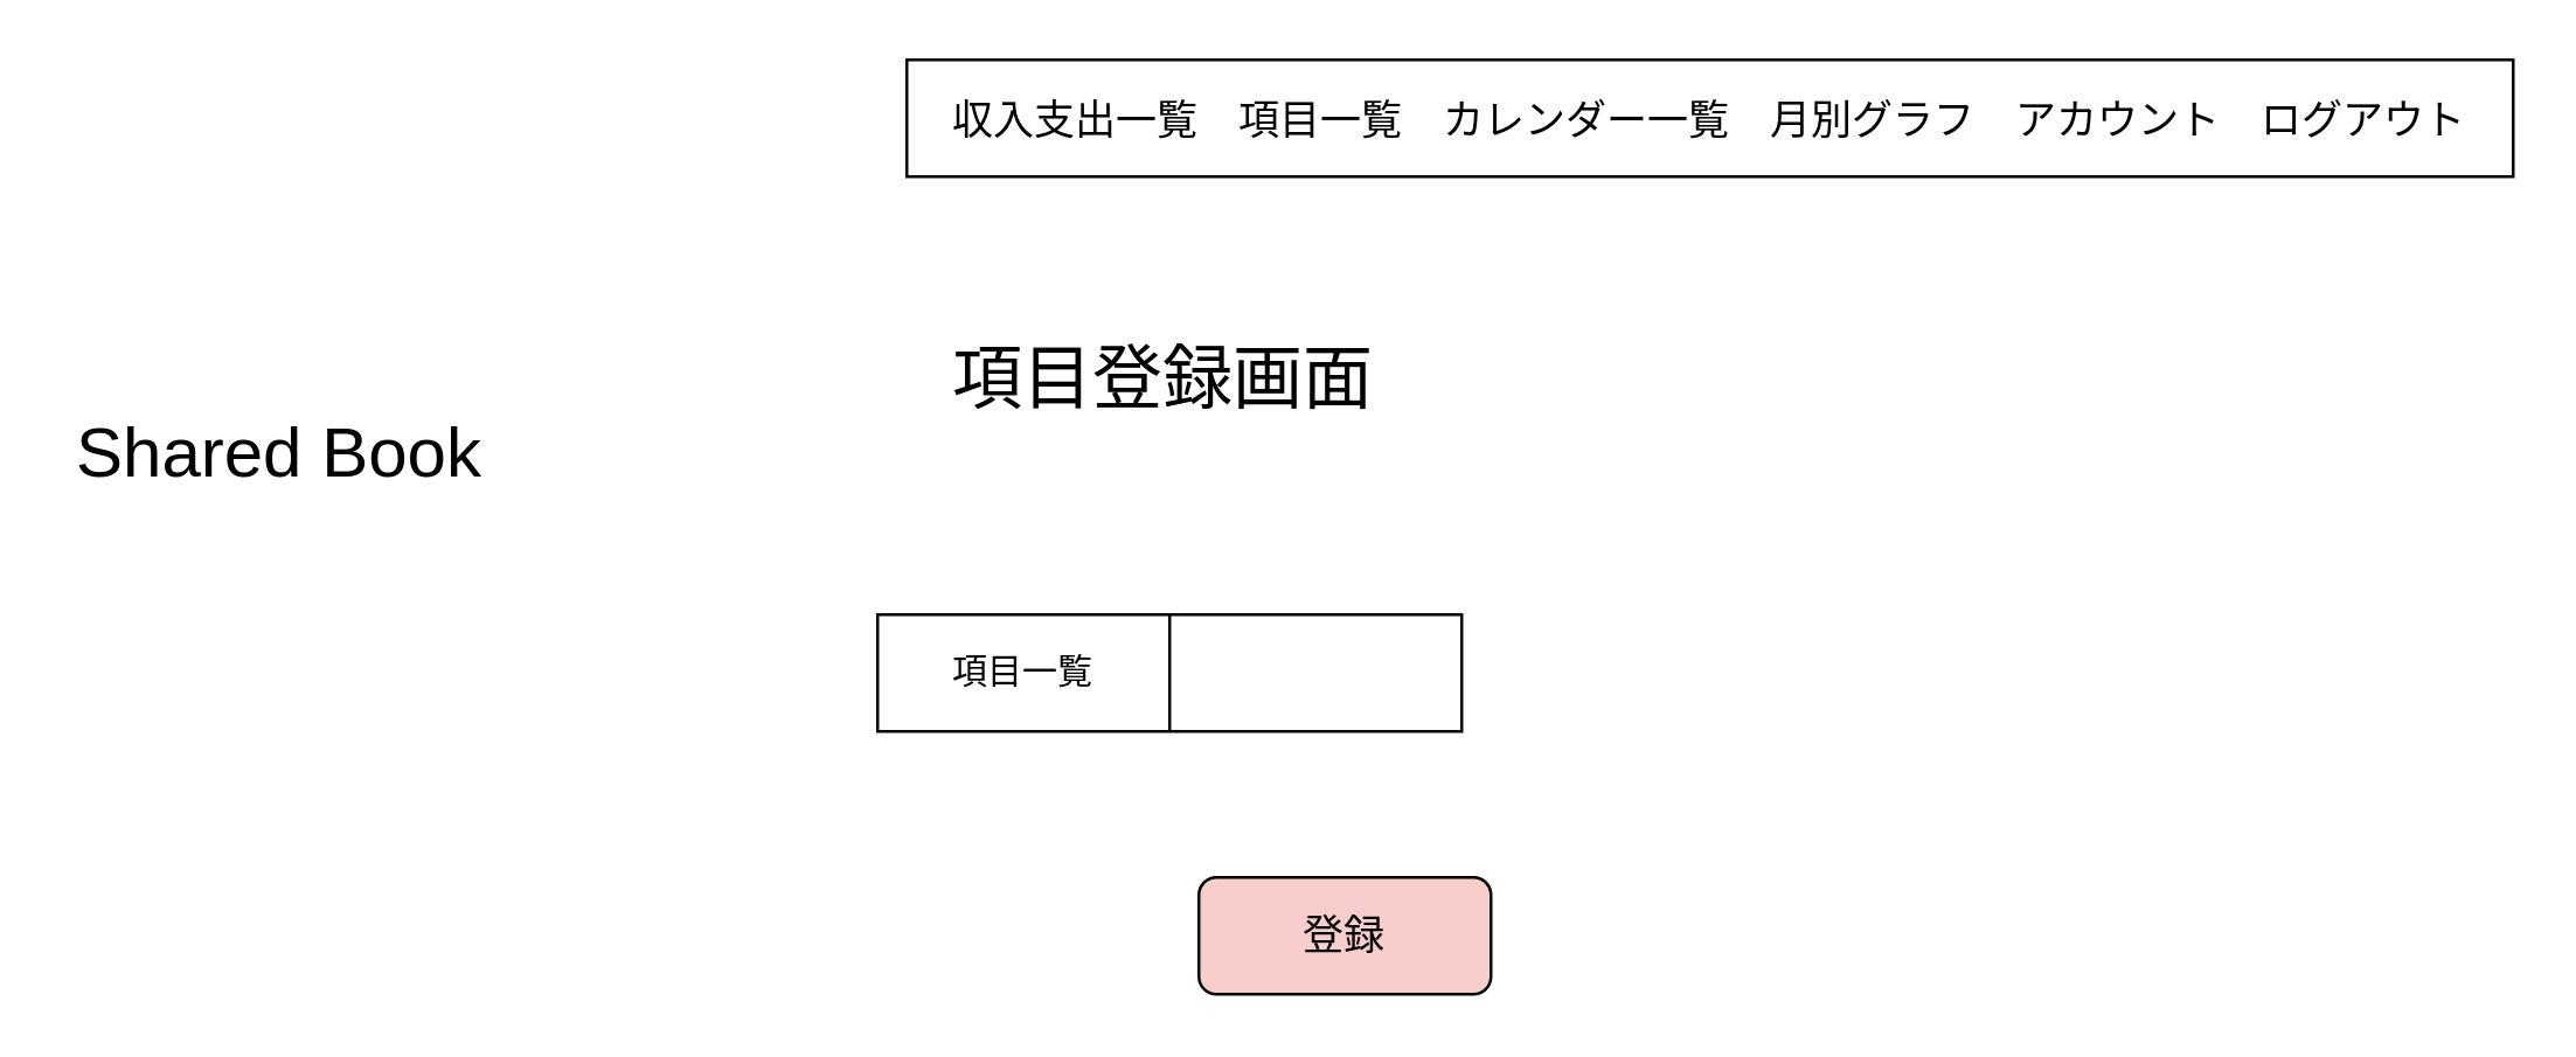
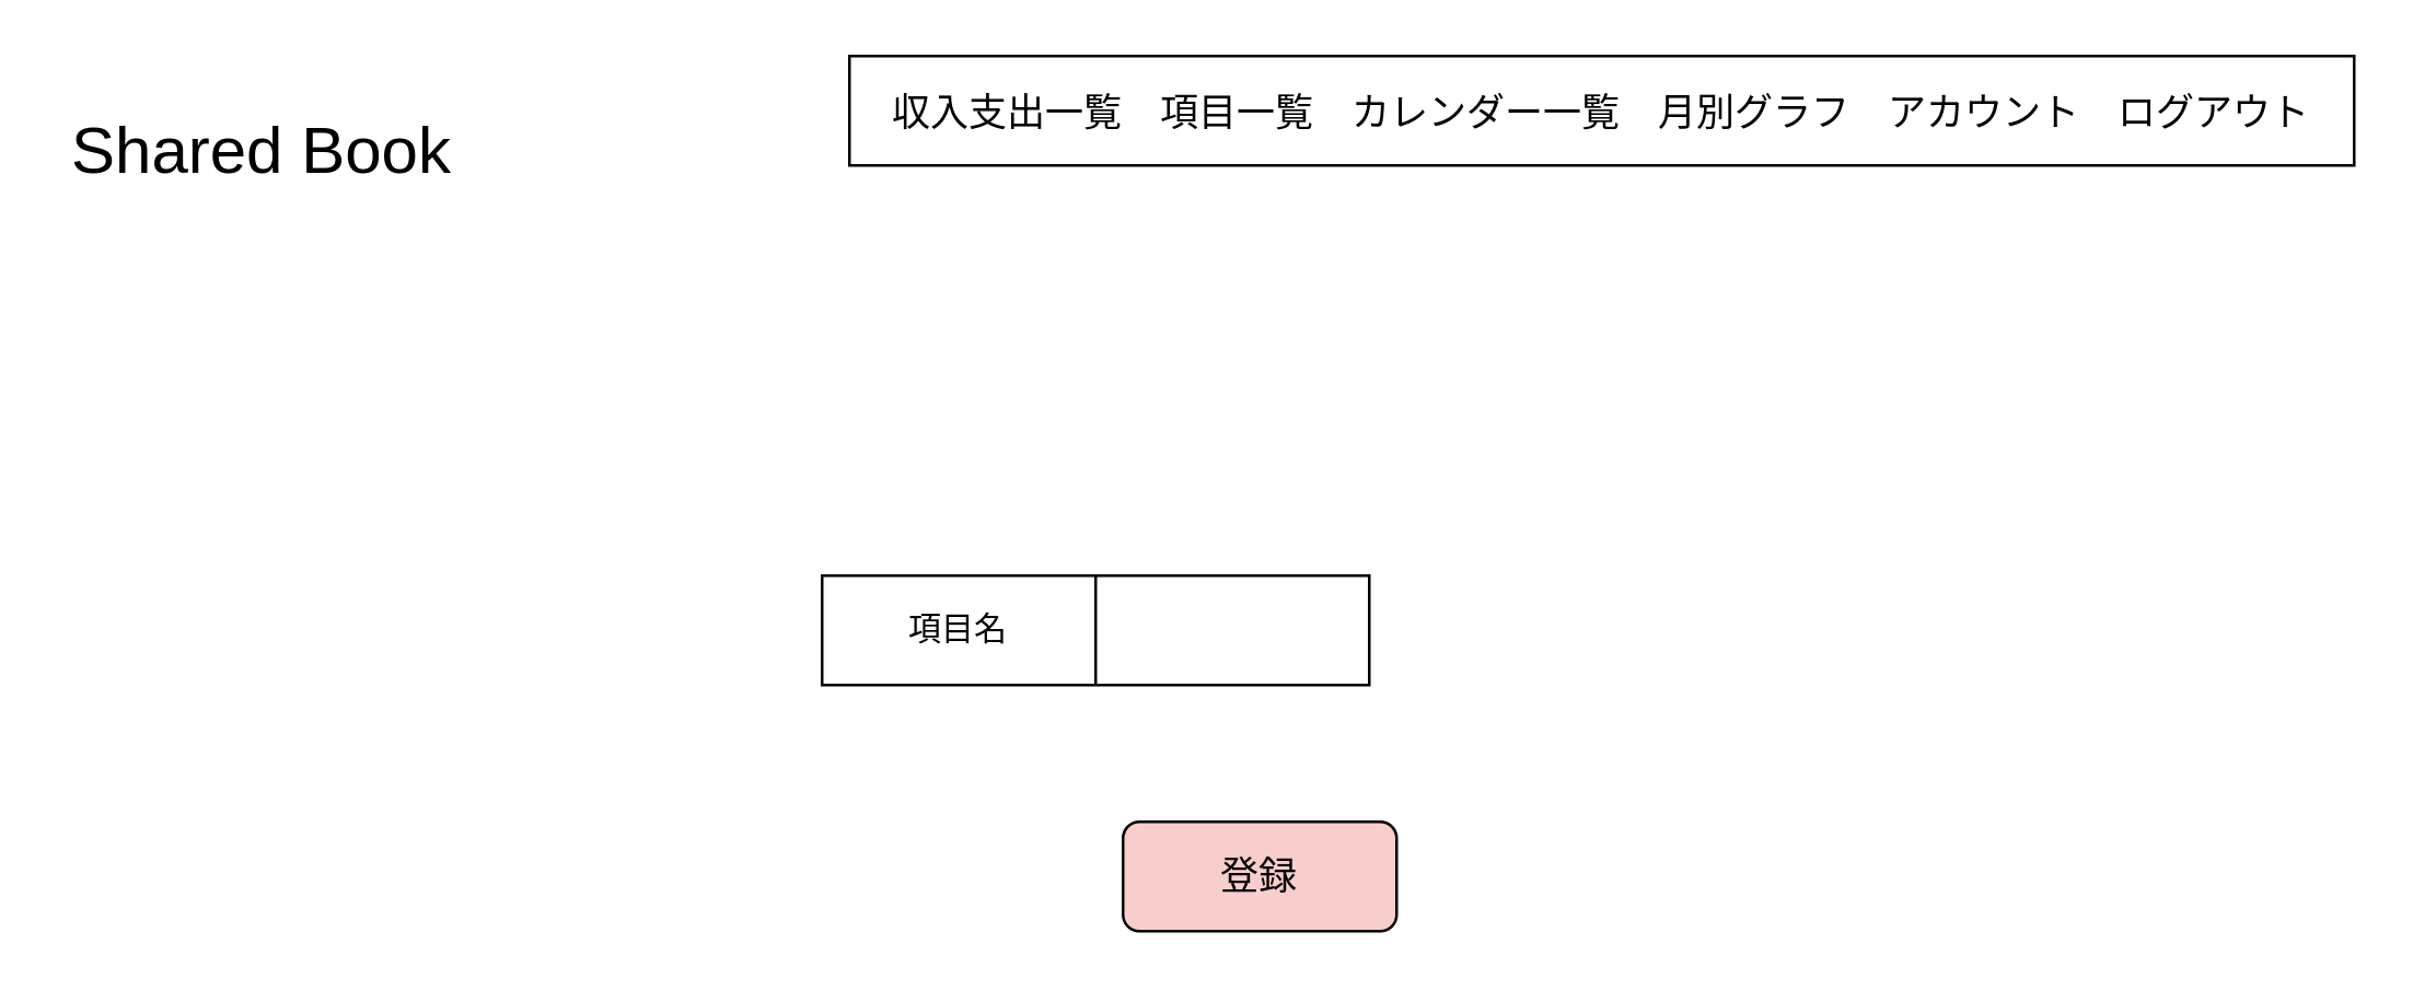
  <mxCell id="0" />
  <mxCell id="1" parent="0" />
- <mxCell id="2" value="&lt;font style=&quot;font-size: 24px;&quot;&gt;Shared Book&lt;/font&gt;" style="text;strokeColor=none;fillColor=none;align=left;verticalAlign=middle;spacingLeft=4;spacingRight=4;overflow=hidden;points=[[0,0.5],[1,0.5]];portConstraint=eastwest;rotatable=0;whiteSpace=wrap;html=1;" vertex="1" parent="1"><mxGeometry x="20" y="130" width="190" height="50" as="geometry" /></mxCell>
- <mxCell id="3" value="&lt;font style=&quot;font-size: 24px;&quot;&gt;項目登録画面&lt;/font&gt;" style="text;strokeColor=none;fillColor=none;align=left;verticalAlign=middle;spacingLeft=4;spacingRight=4;overflow=hidden;points=[[0,0.5],[1,0.5]];portConstraint=eastwest;rotatable=0;whiteSpace=wrap;html=1;" vertex="1" parent="1"><mxGeometry x="320" y="105" width="230" height="50" as="geometry" /></mxCell>
+ <mxCell id="2" value="&lt;font style=&quot;font-size: 24px;&quot;&gt;Shared Book&lt;/font&gt;" style="text;strokeColor=none;fillColor=none;align=left;verticalAlign=middle;spacingLeft=4;spacingRight=4;overflow=hidden;points=[[0,0.5],[1,0.5]];portConstraint=eastwest;rotatable=0;whiteSpace=wrap;html=1;" vertex="1" parent="1"><mxGeometry x="20" y="30" width="190" height="50" as="geometry" /></mxCell>
  <mxCell id="4" value="&lt;font style=&quot;font-size: 14px;&quot;&gt;収入支出一覧　項目一覧　カレンダー一覧　月別グラフ　アカウント　ログアウト&lt;/font&gt;" style="rounded=0;whiteSpace=wrap;html=1;fontSize=18;" vertex="1" parent="1"><mxGeometry x="310" y="20" width="550" height="40" as="geometry" /></mxCell>
  <mxCell id="5" value="" style="shape=table;html=1;whiteSpace=wrap;startSize=0;container=1;collapsible=0;childLayout=tableLayout;" vertex="1" parent="1"><mxGeometry x="300" y="210" width="200" height="40" as="geometry" /></mxCell>
  <mxCell id="6" value="" style="shape=tableRow;horizontal=0;startSize=0;swimlaneHead=0;swimlaneBody=0;top=0;left=0;bottom=0;right=0;collapsible=0;dropTarget=0;fillColor=none;points=[[0,0.5],[1,0.5]];portConstraint=eastwest;" vertex="1" parent="5"><mxGeometry width="200" height="40" as="geometry" /></mxCell>
- <mxCell id="7" value="項目一覧" style="shape=partialRectangle;html=1;whiteSpace=wrap;connectable=0;fillColor=none;top=0;left=0;bottom=0;right=0;overflow=hidden;" vertex="1" parent="6"><mxGeometry width="100" height="40" as="geometry"><mxRectangle width="100" height="40" as="alternateBounds" /></mxGeometry></mxCell>
+ <mxCell id="7" value="項目名" style="shape=partialRectangle;html=1;whiteSpace=wrap;connectable=0;fillColor=none;top=0;left=0;bottom=0;right=0;overflow=hidden;" vertex="1" parent="6"><mxGeometry width="100" height="40" as="geometry"><mxRectangle width="100" height="40" as="alternateBounds" /></mxGeometry></mxCell>
  <mxCell id="8" value="" style="shape=partialRectangle;html=1;whiteSpace=wrap;connectable=0;fillColor=none;top=0;left=0;bottom=0;right=0;overflow=hidden;" vertex="1" parent="6"><mxGeometry x="100" width="100" height="40" as="geometry"><mxRectangle width="100" height="40" as="alternateBounds" /></mxGeometry></mxCell>
  <mxCell id="9" value="登録" style="rounded=1;whiteSpace=wrap;html=1;fontSize=14;fillColor=#f8cecc;" vertex="1" parent="1"><mxGeometry x="410" y="300" width="100" height="40" as="geometry" /></mxCell>
